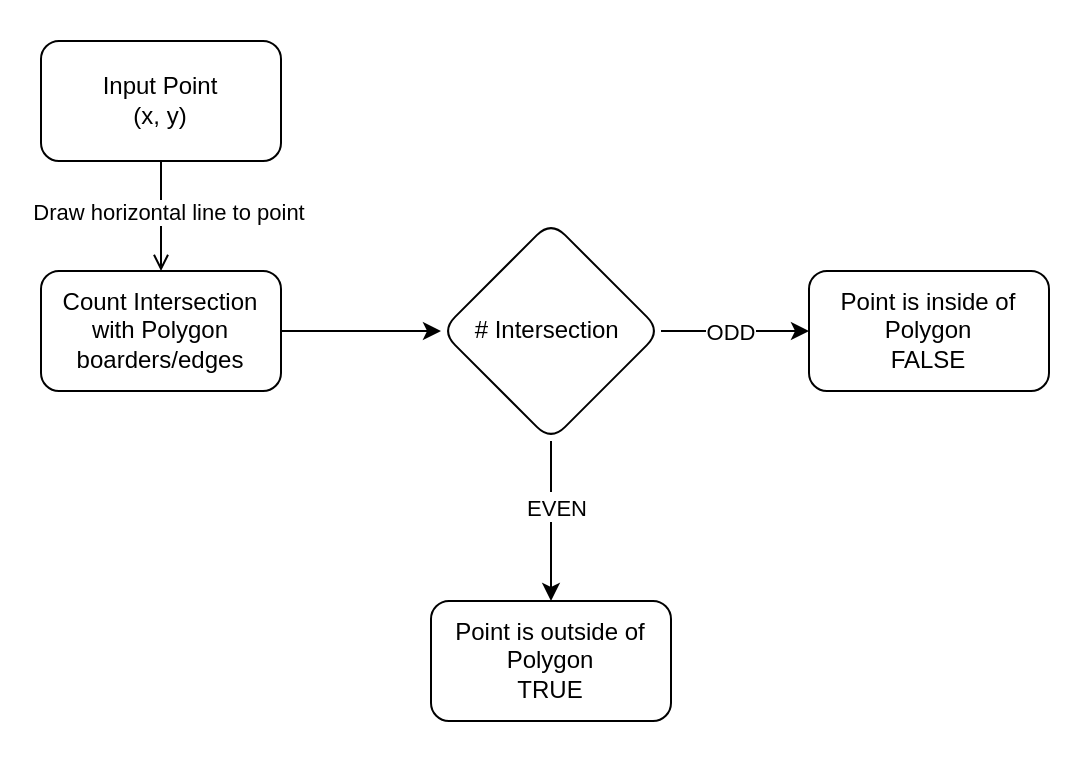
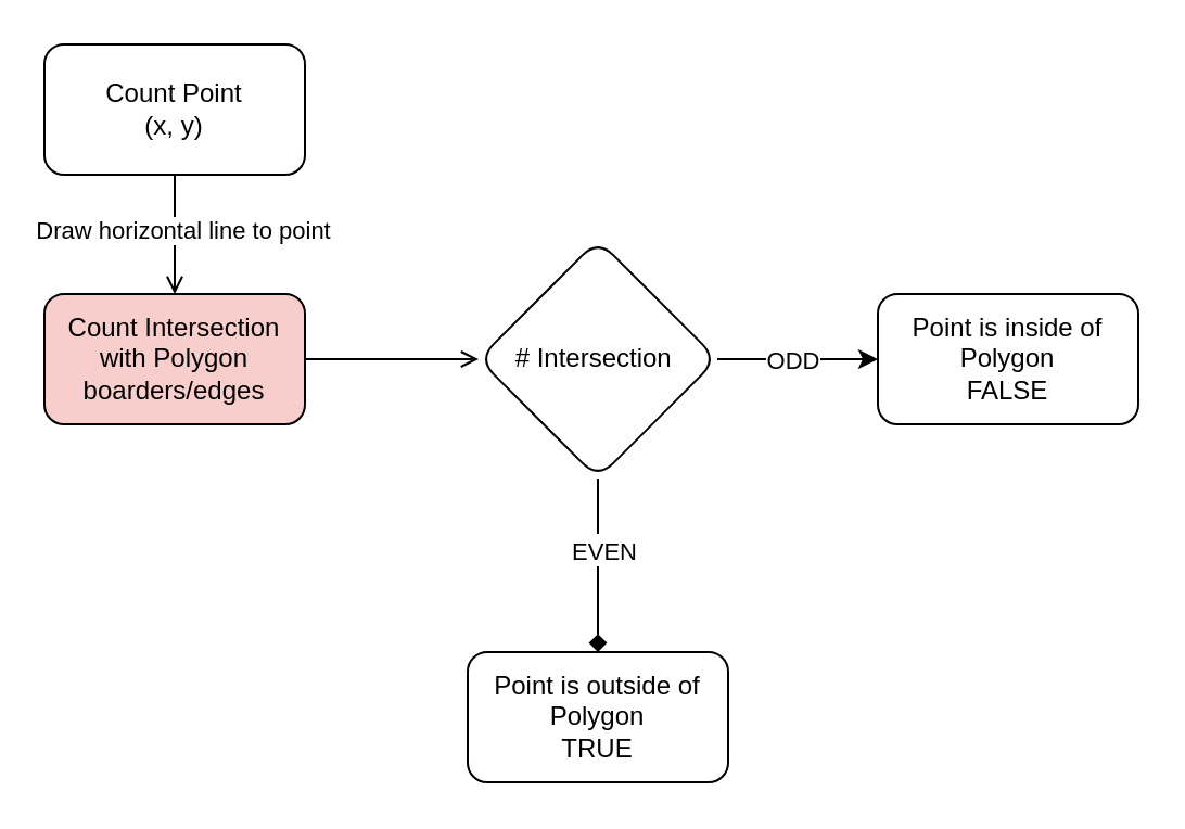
  <mxCell id="0" />
  <mxCell id="1" parent="0" />
  <mxCell id="2" value="" style="edgeStyle=orthogonalEdgeStyle;rounded=0;orthogonalLoop=1;jettySize=auto;html=1;endArrow=open;" edge="1" parent="1" source="4" target="6"><mxGeometry relative="1" as="geometry"><mxPoint x="270" y="150" as="targetPoint" /></mxGeometry></mxCell>
  <mxCell id="3" value="Draw horizontal line to point" style="edgeLabel;html=1;align=center;verticalAlign=middle;resizable=0;points=[];" vertex="1" connectable="0" parent="2"><mxGeometry x="-0.108" y="3" relative="1" as="geometry"><mxPoint as="offset" /></mxGeometry></mxCell>
- <mxCell id="4" value="Input Point&lt;div&gt;(x, y)&lt;/div&gt;" style="rounded=1;whiteSpace=wrap;html=1;" vertex="1" parent="1"><mxGeometry x="20" y="20" width="120" height="60" as="geometry" /></mxCell>
- <mxCell id="5" value="" style="edgeStyle=orthogonalEdgeStyle;rounded=0;orthogonalLoop=1;jettySize=auto;html=1;" edge="1" parent="1" source="6" target="12"><mxGeometry relative="1" as="geometry" /></mxCell>
- <mxCell id="6" value="Count Intersection with Polygon boarders/edges" style="rounded=1;whiteSpace=wrap;html=1;" vertex="1" parent="1"><mxGeometry x="20" y="135" width="120" height="60" as="geometry" /></mxCell>
- <mxCell id="7" value="" style="edgeStyle=orthogonalEdgeStyle;rounded=0;orthogonalLoop=1;jettySize=auto;html=1;" edge="1" parent="1" source="12" target="13"><mxGeometry relative="1" as="geometry" /></mxCell>
+ <mxCell id="4" value="Count Point&lt;div&gt;(x, y)&lt;/div&gt;" style="rounded=1;whiteSpace=wrap;html=1;" vertex="1" parent="1"><mxGeometry x="20" y="20" width="120" height="60" as="geometry" /></mxCell>
+ <mxCell id="5" value="" style="edgeStyle=orthogonalEdgeStyle;rounded=0;orthogonalLoop=1;jettySize=auto;html=1;endArrow=open;" edge="1" parent="1" source="6" target="12"><mxGeometry relative="1" as="geometry" /></mxCell>
+ <mxCell id="6" value="Count Intersection with Polygon boarders/edges" style="rounded=1;whiteSpace=wrap;html=1;fillColor=#f8cecc;" vertex="1" parent="1"><mxGeometry x="20" y="135" width="120" height="60" as="geometry" /></mxCell>
+ <mxCell id="7" value="" style="edgeStyle=orthogonalEdgeStyle;rounded=0;orthogonalLoop=1;jettySize=auto;html=1;endArrow=diamond;" edge="1" parent="1" source="12" target="13"><mxGeometry relative="1" as="geometry" /></mxCell>
  <mxCell id="8" value="Even" style="edgeLabel;html=1;align=center;verticalAlign=middle;resizable=0;points=[];" vertex="1" connectable="0" parent="7"><mxGeometry x="-0.23" y="2" relative="1" as="geometry"><mxPoint as="offset" /></mxGeometry></mxCell>
  <mxCell id="9" value="EVEN" style="edgeLabel;html=1;align=center;verticalAlign=middle;resizable=0;points=[];" vertex="1" connectable="0" parent="7"><mxGeometry x="-0.184" y="2" relative="1" as="geometry"><mxPoint as="offset" /></mxGeometry></mxCell>
  <mxCell id="10" value="" style="edgeStyle=orthogonalEdgeStyle;rounded=0;orthogonalLoop=1;jettySize=auto;html=1;" edge="1" parent="1" source="12" target="14"><mxGeometry relative="1" as="geometry" /></mxCell>
  <mxCell id="11" value="ODD" style="edgeLabel;html=1;align=center;verticalAlign=middle;resizable=0;points=[];" vertex="1" connectable="0" parent="10"><mxGeometry x="-0.086" relative="1" as="geometry"><mxPoint as="offset" /></mxGeometry></mxCell>
  <mxCell id="12" value="# Intersection&amp;nbsp;" style="rhombus;whiteSpace=wrap;html=1;rounded=1;" vertex="1" parent="1"><mxGeometry x="220" y="110" width="110" height="110" as="geometry" /></mxCell>
  <mxCell id="13" value="Point is outside of Polygon&lt;div&gt;TRUE&lt;/div&gt;" style="whiteSpace=wrap;html=1;rounded=1;" vertex="1" parent="1"><mxGeometry x="215" y="300" width="120" height="60" as="geometry" /></mxCell>
  <mxCell id="14" value="Point is inside of Polygon&lt;div&gt;FALSE&lt;/div&gt;" style="rounded=1;whiteSpace=wrap;html=1;" vertex="1" parent="1"><mxGeometry x="404" y="135" width="120" height="60" as="geometry" /></mxCell>
